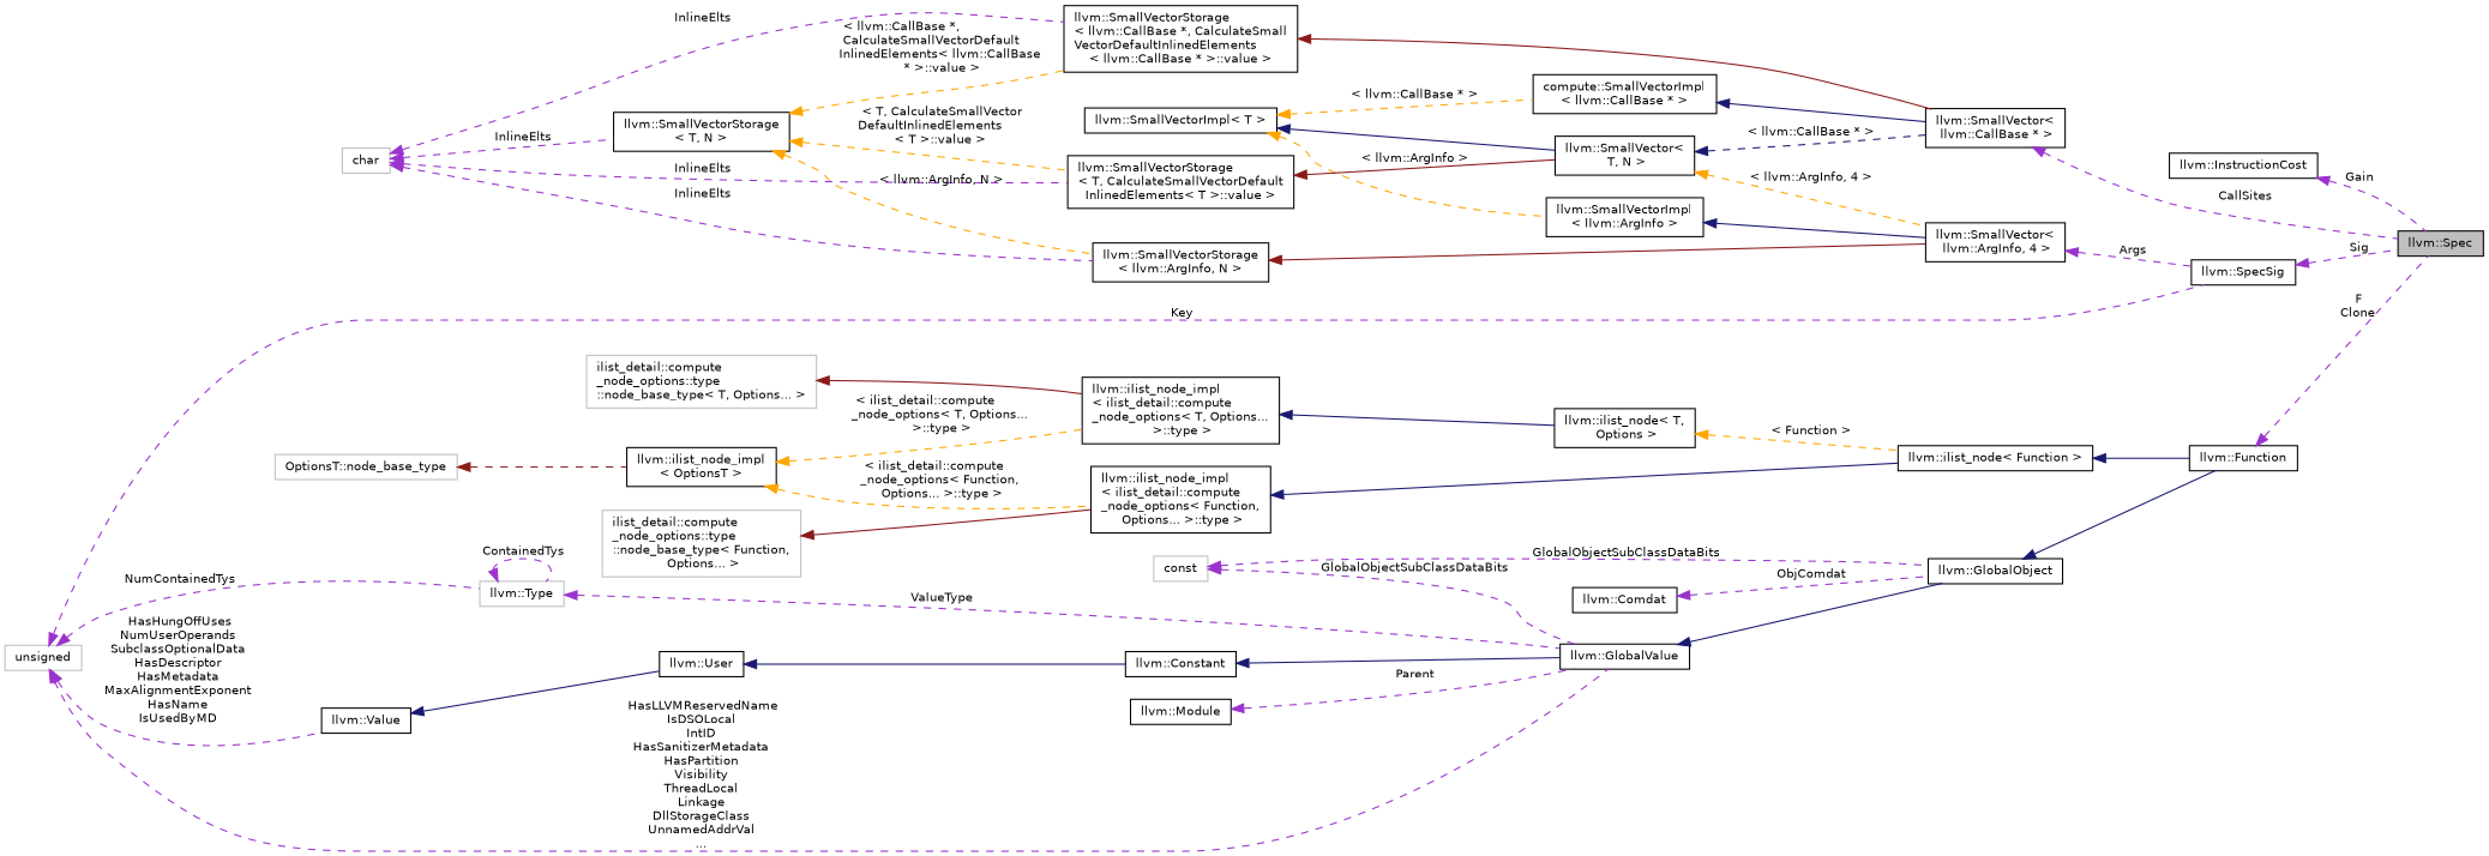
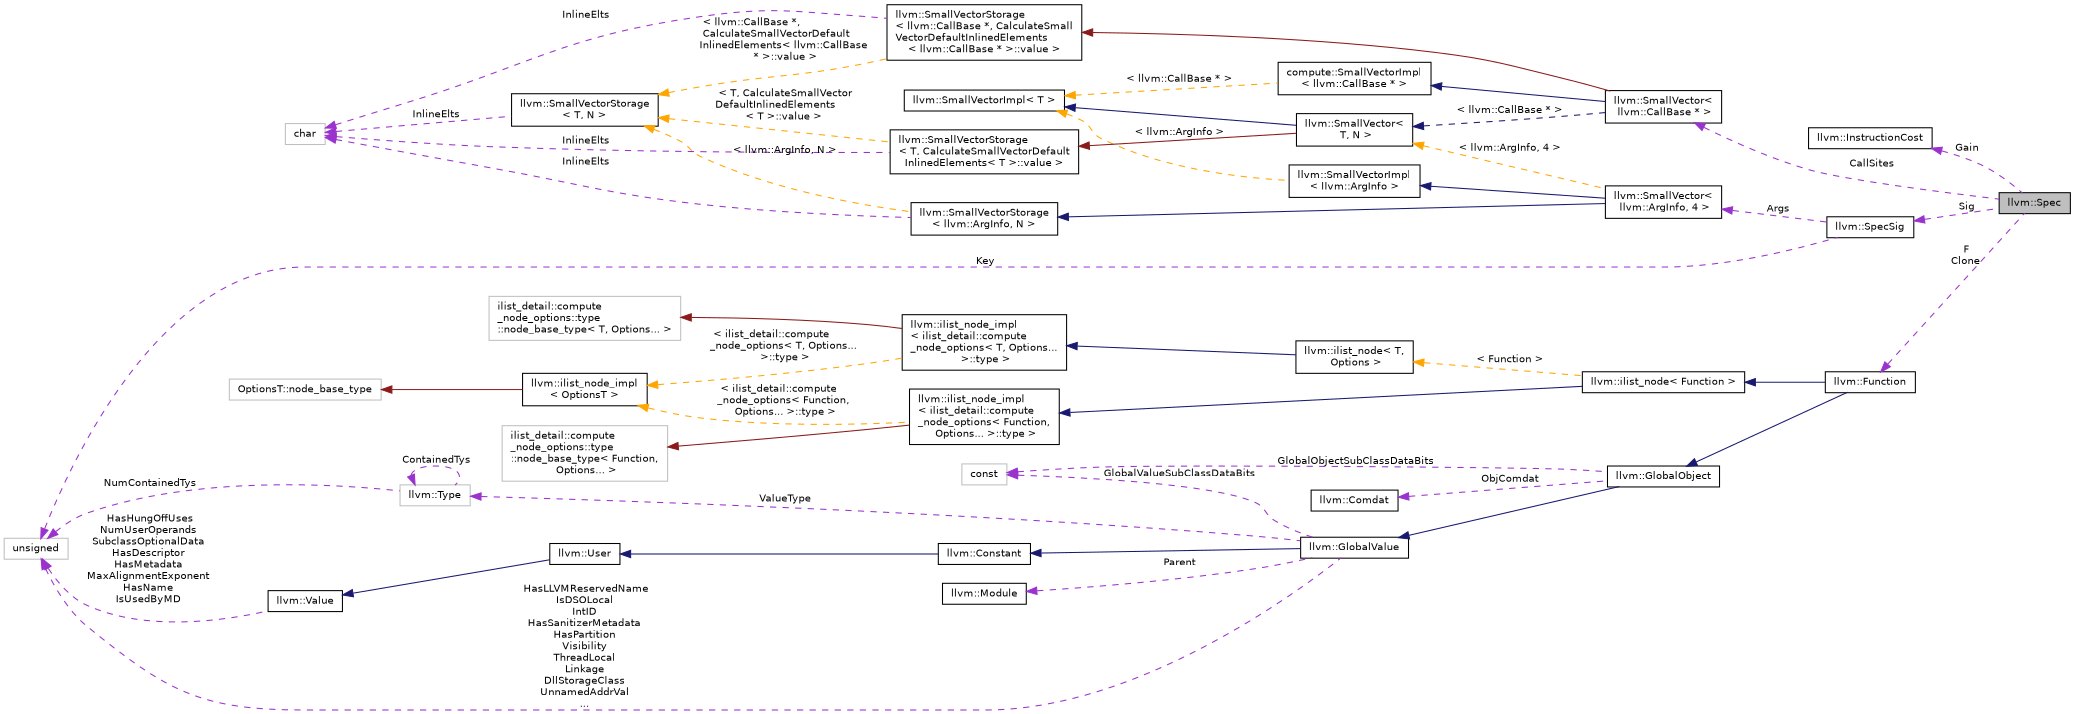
  digraph {
    rankdir=LR
    node [color=black fontname=Helvetica fontsize=10 shape=record]
    edge [color=darkorchid3 dir=back fontname=Helvetica fontsize=10 labelfontname=Helvetica labelfontsize=10 style=dashed]
    n1 [fillcolor=grey75 fontcolor=black height=0.2 label="llvm::Spec" style=filled width=0.4]
    n2 [height=0.2 label="llvm::InstructionCost" width=0.4]
    n3 [height=0.2 label="llvm::SpecSig" width=0.4]
    n4 [height=0.2 label="llvm::SmallVector\<\l llvm::ArgInfo, 4 \>" width=0.4]
    n5 [height=0.2 label="llvm::SmallVectorImpl\l\< llvm::ArgInfo \>" width=0.4]
    n6 [height=0.2 label="llvm::SmallVectorImpl\< T \>" width=0.4]
    n7 [height=0.2 label="llvm::SmallVector\<\l T, N \>" width=0.4]
    n8 [height=0.2 label="compute::SmallVectorImpl\l\< llvm::CallBase * \>" width=0.4]
    n9 [height=0.2 label="llvm::SmallVector\<\l llvm::CallBase * \>" width=0.4]
    n10 [height=0.2 label="llvm::SmallVectorStorage\l\< llvm::ArgInfo, N \>" width=0.4]
    n11 [color=grey75 height=0.2 label=char width=0.4]
    n12 [height=0.2 label="llvm::SmallVectorStorage\l\< T, N \>" width=0.4]
    n13 [height=0.2 label="llvm::SmallVectorStorage\l\< T, CalculateSmallVectorDefault\lInlinedElements\< T \>::value \>" width=0.4]
    n14 [height=0.2 label="llvm::SmallVectorStorage\l\< llvm::CallBase *, CalculateSmall\lVectorDefaultInlinedElements\l\< llvm::CallBase * \>::value \>" width=0.4]
    n15 [color=grey75 height=0.2 label=unsigned width=0.4]
    n16 [height=0.2 label="llvm::GlobalValue" width=0.4]
    n17 [height=0.2 label="llvm::Value" width=0.4]
    n18 [color=grey75 height=0.2 label="llvm::Type" width=0.4]
    n19 [height=0.2 label="llvm::GlobalObject" width=0.4]
    n20 [height=0.2 label="llvm::User" width=0.4]
    n21 [height=0.2 label="llvm::Function" width=0.4]
    n22 [height=0.2 label="llvm::Constant" width=0.4]
    n23 [height=0.2 label="llvm::Module" width=0.4]
    n24 [color=grey75 height=0.2 label=const width=0.4]
    n25 [height=0.2 label="llvm::Comdat" width=0.4]
    n26 [height=0.2 label="llvm::ilist_node\< Function \>" width=0.4]
    n27 [height=0.2 label="llvm::ilist_node_impl\l\< ilist_detail::compute\l_node_options\< Function,\l Options... \>::type \>" width=0.4]
    n28 [color=grey75 height=0.2 label="ilist_detail::compute\l_node_options::type \l::node_base_type\< Function,\l Options... \>" width=0.4]
    n29 [height=0.2 label="llvm::ilist_node_impl\l\< OptionsT \>" width=0.4]
    n30 [height=0.2 label="llvm::ilist_node_impl\l\< ilist_detail::compute\l_node_options\< T, Options...\l \>::type \>" width=0.4]
    n31 [height=0.2 label="llvm::ilist_node\< T,\l Options \>" width=0.4]
    n32 [color=grey75 height=0.2 label="OptionsT::node_base_type" width=0.4]
    n33 [color=grey75 height=0.2 label="ilist_detail::compute\l_node_options::type \l::node_base_type\< T, Options... \>" width=0.4]
    n2 -> n1 [label=" Gain"]
    n3 -> n1 [label=" Sig"]
    n4 -> n3 [label=" Args"]
    n5 -> n4 [color=midnightblue style=solid]
    n6 -> n5 [color=orange label=" \< llvm::ArgInfo \>"]
    n6 -> n7 [color=midnightblue style=solid]
    n6 -> n8 [color=orange label=" \< llvm::CallBase * \>"]
    n7 -> n4 [color=orange label=" \< llvm::ArgInfo, 4 \>"]
    n7 -> n9 [color=midnightblue label=" \< llvm::CallBase * \>"]
    n8 -> n9 [color=midnightblue style=solid]
    n9 -> n1 [label=" CallSites"]
-   n10 -> n4 [color=firebrick4 style=solid]
+   n10 -> n4 [color=midnightblue style=solid]
    n11 -> n10 [label=" InlineElts"]
    n11 -> n12 [label=" InlineElts"]
    n11 -> n13 [label=" InlineElts"]
    n11 -> n14 [label=" InlineElts"]
    n12 -> n10 [color=orange label=" \< llvm::ArgInfo, N \>"]
    n12 -> n13 [color=orange label=" \< T, CalculateSmallVector\lDefaultInlinedElements\l\< T \>::value \>"]
    n12 -> n14 [color=orange label=" \< llvm::CallBase *,\l CalculateSmallVectorDefault\lInlinedElements\< llvm::CallBase\l * \>::value \>"]
    n13 -> n7 [color=firebrick4 style=solid]
    n14 -> n9 [color=firebrick4 style=solid]
    n15 -> n3 [label=" Key"]
    n15 -> n16 [label=" HasLLVMReservedName\nIsDSOLocal\nIntID\nHasSanitizerMetadata\nHasPartition\nVisibility\nThreadLocal\nLinkage\nDllStorageClass\nUnnamedAddrVal\n..."]
    n15 -> n17 [label=" HasHungOffUses\nNumUserOperands\nSubclassOptionalData\nHasDescriptor\nHasMetadata\nMaxAlignmentExponent\nHasName\nIsUsedByMD"]
    n15 -> n18 [label=" NumContainedTys"]
    n16 -> n19 [color=midnightblue style=solid]
    n17 -> n20 [color=midnightblue style=solid]
    n18 -> n16 [label=" ValueType"]
    n18 -> n18 [label=" ContainedTys"]
    n19 -> n21 [color=midnightblue style=solid]
    n20 -> n22 [color=midnightblue style=solid]
    n21 -> n1 [label=" F\nClone"]
    n22 -> n16 [color=midnightblue style=solid]
    n23 -> n16 [label=" Parent"]
-   n24 -> n16 [label=" GlobalObjectSubClassDataBits"]
+   n24 -> n16 [label=" GlobalValueSubClassDataBits"]
    n24 -> n19 [label=" GlobalObjectSubClassDataBits"]
    n25 -> n19 [label=" ObjComdat"]
    n26 -> n21 [color=midnightblue style=solid]
    n27 -> n26 [color=midnightblue style=solid]
    n28 -> n27 [color=firebrick4 style=solid]
    n29 -> n27 [color=orange label=" \< ilist_detail::compute\l_node_options\< Function,\l Options... \>::type \>"]
    n29 -> n30 [color=orange label=" \< ilist_detail::compute\l_node_options\< T, Options...\l \>::type \>"]
    n30 -> n31 [color=midnightblue style=solid]
    n31 -> n26 [color=orange label=" \< Function \>"]
-   n32 -> n29 [color=firebrick4]
+   n32 -> n29 [color=firebrick4 style=solid]
    n33 -> n30 [color=firebrick4 style=solid]
  }
